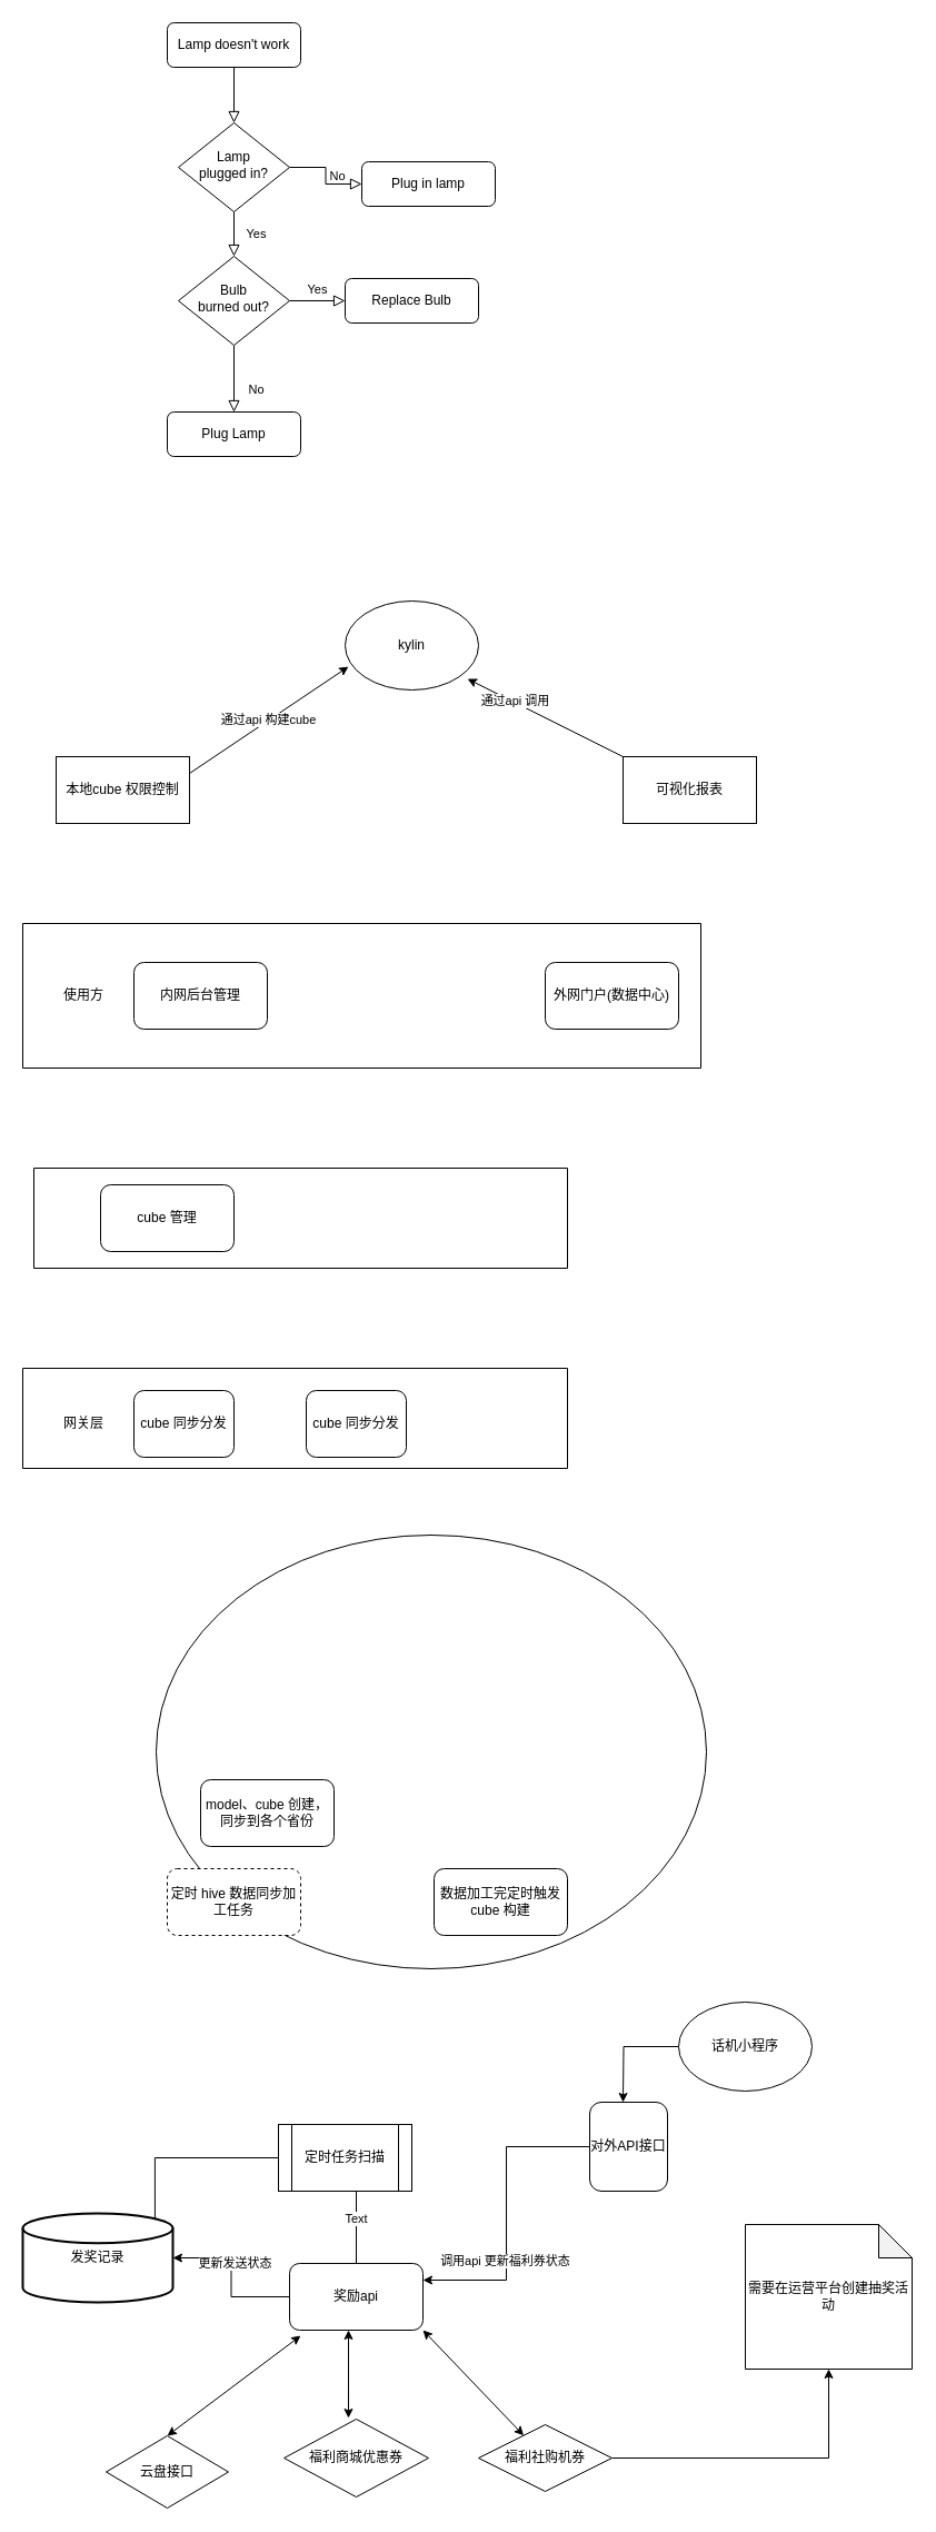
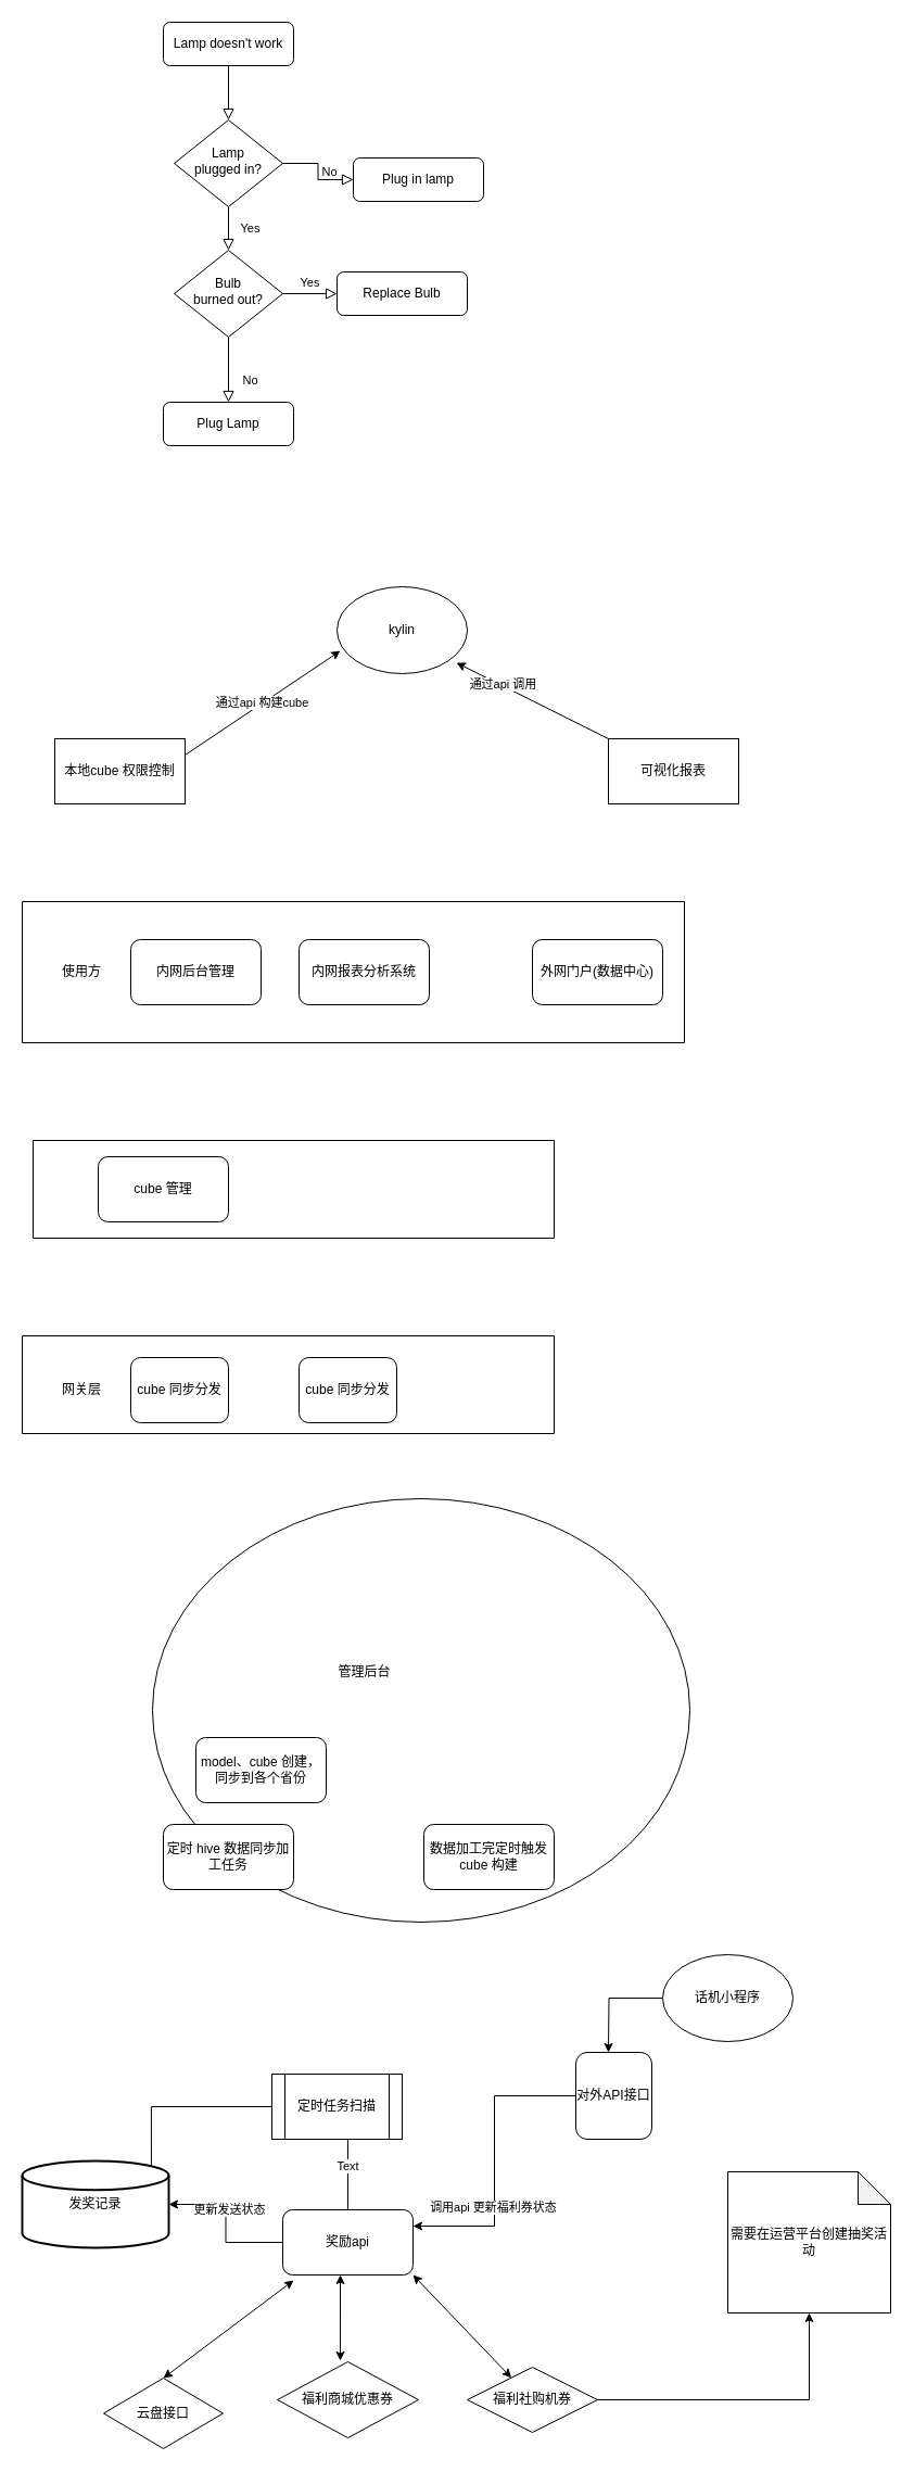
  <mxCell id="0" />
  <mxCell id="1" parent="0" />
  <mxCell id="2" value="" style="rounded=0;html=1;jettySize=auto;orthogonalLoop=1;fontSize=11;endArrow=block;endFill=0;endSize=8;strokeWidth=1;shadow=0;labelBackgroundColor=none;edgeStyle=orthogonalEdgeStyle;" parent="1" source="3" target="6" edge="1"><mxGeometry relative="1" as="geometry" /></mxCell>
  <mxCell id="3" value="Lamp doesn't work" style="rounded=1;whiteSpace=wrap;html=1;fontSize=12;glass=0;strokeWidth=1;shadow=0;" parent="1" vertex="1"><mxGeometry x="150" y="20" width="120" height="40" as="geometry" /></mxCell>
  <mxCell id="4" value="Yes" style="rounded=0;html=1;jettySize=auto;orthogonalLoop=1;fontSize=11;endArrow=block;endFill=0;endSize=8;strokeWidth=1;shadow=0;labelBackgroundColor=none;edgeStyle=orthogonalEdgeStyle;" parent="1" source="6" target="10" edge="1"><mxGeometry y="20" relative="1" as="geometry"><mxPoint as="offset" /></mxGeometry></mxCell>
  <mxCell id="5" value="No" style="edgeStyle=orthogonalEdgeStyle;rounded=0;html=1;jettySize=auto;orthogonalLoop=1;fontSize=11;endArrow=block;endFill=0;endSize=8;strokeWidth=1;shadow=0;labelBackgroundColor=none;" parent="1" source="6" target="7" edge="1"><mxGeometry y="10" relative="1" as="geometry"><mxPoint as="offset" /></mxGeometry></mxCell>
  <mxCell id="6" value="Lamp&lt;br&gt;plugged in?" style="rhombus;whiteSpace=wrap;html=1;shadow=0;fontFamily=Helvetica;fontSize=12;align=center;strokeWidth=1;spacing=6;spacingTop=-4;" parent="1" vertex="1"><mxGeometry x="160" y="110" width="100" height="80" as="geometry" /></mxCell>
  <mxCell id="7" value="Plug in lamp" style="rounded=1;whiteSpace=wrap;html=1;fontSize=12;glass=0;strokeWidth=1;shadow=0;" parent="1" vertex="1"><mxGeometry x="325" y="145" width="120" height="40" as="geometry" /></mxCell>
  <mxCell id="8" value="No" style="rounded=0;html=1;jettySize=auto;orthogonalLoop=1;fontSize=11;endArrow=block;endFill=0;endSize=8;strokeWidth=1;shadow=0;labelBackgroundColor=none;edgeStyle=orthogonalEdgeStyle;" parent="1" source="10" target="11" edge="1"><mxGeometry x="0.333" y="20" relative="1" as="geometry"><mxPoint as="offset" /></mxGeometry></mxCell>
  <mxCell id="9" value="Yes" style="edgeStyle=orthogonalEdgeStyle;rounded=0;html=1;jettySize=auto;orthogonalLoop=1;fontSize=11;endArrow=block;endFill=0;endSize=8;strokeWidth=1;shadow=0;labelBackgroundColor=none;" parent="1" source="10" target="12" edge="1"><mxGeometry y="10" relative="1" as="geometry"><mxPoint as="offset" /></mxGeometry></mxCell>
  <mxCell id="10" value="Bulb&lt;br&gt;burned out?" style="rhombus;whiteSpace=wrap;html=1;shadow=0;fontFamily=Helvetica;fontSize=12;align=center;strokeWidth=1;spacing=6;spacingTop=-4;" parent="1" vertex="1"><mxGeometry x="160" y="230" width="100" height="80" as="geometry" /></mxCell>
  <mxCell id="11" value="Plug Lamp" style="rounded=1;whiteSpace=wrap;html=1;fontSize=12;glass=0;strokeWidth=1;shadow=0;" parent="1" vertex="1"><mxGeometry x="150" y="370" width="120" height="40" as="geometry" /></mxCell>
  <mxCell id="12" value="Replace Bulb" style="rounded=1;whiteSpace=wrap;html=1;fontSize=12;glass=0;strokeWidth=1;shadow=0;" parent="1" vertex="1"><mxGeometry x="310" y="250" width="120" height="40" as="geometry" /></mxCell>
  <mxCell id="13" value="kylin" style="ellipse;whiteSpace=wrap;html=1;" parent="1" vertex="1"><mxGeometry x="310" y="540" width="120" height="80" as="geometry" /></mxCell>
  <mxCell id="14" value="本地cube 权限控制" style="rounded=0;whiteSpace=wrap;html=1;" parent="1" vertex="1"><mxGeometry x="50" y="680" width="120" height="60" as="geometry" /></mxCell>
  <mxCell id="15" value="可视化报表" style="rounded=0;whiteSpace=wrap;html=1;" parent="1" vertex="1"><mxGeometry x="560" y="680" width="120" height="60" as="geometry" /></mxCell>
  <mxCell id="16" value="通过api 构建cube" style="endArrow=classic;html=1;entryX=0.025;entryY=0.738;entryDx=0;entryDy=0;entryPerimeter=0;exitX=1;exitY=0.25;exitDx=0;exitDy=0;" parent="1" source="14" target="13" edge="1"><mxGeometry width="50" height="50" relative="1" as="geometry"><mxPoint x="180" y="690" as="sourcePoint" /><mxPoint x="230" y="640" as="targetPoint" /></mxGeometry></mxCell>
  <mxCell id="17" value="" style="endArrow=classic;html=1;entryX=0.917;entryY=0.875;entryDx=0;entryDy=0;entryPerimeter=0;" parent="1" source="15" target="13" edge="1"><mxGeometry width="50" height="50" relative="1" as="geometry"><mxPoint x="380" y="800" as="sourcePoint" /><mxPoint x="430" y="750" as="targetPoint" /></mxGeometry></mxCell>
  <mxCell id="18" value="通过api 调用" style="edgeLabel;html=1;align=center;verticalAlign=middle;resizable=0;points=[];" parent="17" vertex="1" connectable="0"><mxGeometry x="0.4" y="-2" relative="1" as="geometry"><mxPoint as="offset" /></mxGeometry></mxCell>
  <mxCell id="19" value="" style="verticalLabelPosition=bottom;verticalAlign=top;html=1;shape=mxgraph.basic.rect;fillColor2=none;strokeWidth=1;size=20;indent=5;" parent="1" vertex="1"><mxGeometry x="20" y="830" width="610" height="130" as="geometry" /></mxCell>
  <mxCell id="20" value="使用方" style="text;html=1;strokeColor=none;fillColor=none;align=center;verticalAlign=middle;whiteSpace=wrap;rounded=0;" parent="1" vertex="1"><mxGeometry x="40" y="877.5" width="70" height="35" as="geometry" /></mxCell>
  <mxCell id="21" value="内网后台管理" style="rounded=1;whiteSpace=wrap;html=1;" parent="1" vertex="1"><mxGeometry x="120" y="865" width="120" height="60" as="geometry" /></mxCell>
+ <mxCell id="22" value="内网报表分析系统" style="rounded=1;whiteSpace=wrap;html=1;" parent="1" vertex="1"><mxGeometry x="275" y="865" width="120" height="60" as="geometry" /></mxCell>
  <mxCell id="23" value="外网门户(数据中心)" style="rounded=1;whiteSpace=wrap;html=1;" parent="1" vertex="1"><mxGeometry x="490" y="865" width="120" height="60" as="geometry" /></mxCell>
  <mxCell id="24" value="" style="verticalLabelPosition=bottom;verticalAlign=top;html=1;shape=mxgraph.basic.rect;fillColor2=none;strokeWidth=1;size=20;indent=5;" parent="1" vertex="1"><mxGeometry x="30" y="1050" width="480" height="90" as="geometry" /></mxCell>
  <mxCell id="25" value="cube 管理" style="rounded=1;whiteSpace=wrap;html=1;" parent="1" vertex="1"><mxGeometry x="90" y="1065" width="120" height="60" as="geometry" /></mxCell>
  <mxCell id="26" value="" style="verticalLabelPosition=bottom;verticalAlign=top;html=1;shape=mxgraph.basic.rect;fillColor2=none;strokeWidth=1;size=20;indent=5;" parent="1" vertex="1"><mxGeometry x="20" y="1230" width="490" height="90" as="geometry" /></mxCell>
  <mxCell id="27" value="网关层" style="text;html=1;strokeColor=none;fillColor=none;align=center;verticalAlign=middle;whiteSpace=wrap;rounded=0;" parent="1" vertex="1"><mxGeometry x="55" y="1270" width="40" height="20" as="geometry" /></mxCell>
  <mxCell id="28" value="cube 同步分发" style="rounded=1;whiteSpace=wrap;html=1;" parent="1" vertex="1"><mxGeometry x="120" y="1250" width="90" height="60" as="geometry" /></mxCell>
  <mxCell id="29" value="cube 同步分发" style="rounded=1;whiteSpace=wrap;html=1;" parent="1" vertex="1"><mxGeometry x="275" y="1250" width="90" height="60" as="geometry" /></mxCell>
  <mxCell id="30" value="" style="ellipse;whiteSpace=wrap;html=1;" parent="1" vertex="1"><mxGeometry x="140" y="1380" width="495" height="390" as="geometry" /></mxCell>
  <mxCell id="31" value="model、cube 创建，同步到各个省份" style="rounded=1;whiteSpace=wrap;html=1;" parent="1" vertex="1"><mxGeometry x="180" y="1600" width="120" height="60" as="geometry" /></mxCell>
- <mxCell id="33" value="定时 hive 数据同步加工任务" style="rounded=1;whiteSpace=wrap;html=1;dashed=1;" parent="1" vertex="1"><mxGeometry x="150" y="1680" width="120" height="60" as="geometry" /></mxCell>
+ <mxCell id="32" value="管理后台" style="text;html=1;strokeColor=none;fillColor=none;align=center;verticalAlign=middle;whiteSpace=wrap;rounded=0;" parent="1" vertex="1"><mxGeometry x="282.5" y="1530" width="105" height="20" as="geometry" /></mxCell>
+ <mxCell id="33" value="定时 hive 数据同步加工任务" style="rounded=1;whiteSpace=wrap;html=1;" parent="1" vertex="1"><mxGeometry x="150" y="1680" width="120" height="60" as="geometry" /></mxCell>
  <mxCell id="34" value="数据加工完定时触发cube 构建" style="rounded=1;whiteSpace=wrap;html=1;" parent="1" vertex="1"><mxGeometry x="390" y="1680" width="120" height="60" as="geometry" /></mxCell>
  <mxCell id="35" style="edgeStyle=orthogonalEdgeStyle;rounded=0;orthogonalLoop=1;jettySize=auto;html=1;entryX=0.881;entryY=0.225;entryDx=0;entryDy=0;entryPerimeter=0;" edge="1" parent="1" source="38" target="39"><mxGeometry relative="1" as="geometry" /></mxCell>
  <mxCell id="36" style="edgeStyle=orthogonalEdgeStyle;rounded=0;orthogonalLoop=1;jettySize=auto;html=1;" edge="1" parent="1" source="38"><mxGeometry relative="1" as="geometry"><mxPoint x="310" y="2040" as="targetPoint" /><Array as="points"><mxPoint x="320" y="2040" /></Array></mxGeometry></mxCell>
  <mxCell id="37" value="Text" style="edgeLabel;html=1;align=center;verticalAlign=middle;resizable=0;points=[];" vertex="1" connectable="0" parent="36"><mxGeometry x="-0.4" y="-1" relative="1" as="geometry"><mxPoint as="offset" /></mxGeometry></mxCell>
  <mxCell id="38" value="定时任务扫描" style="shape=process;whiteSpace=wrap;html=1;backgroundOutline=1;" vertex="1" parent="1"><mxGeometry x="250" y="1910" width="120" height="60" as="geometry" /></mxCell>
  <mxCell id="39" value="发奖记录" style="strokeWidth=2;html=1;shape=mxgraph.flowchart.database;whiteSpace=wrap;" vertex="1" parent="1"><mxGeometry x="20" y="1990" width="135" height="80" as="geometry" /></mxCell>
  <mxCell id="40" style="edgeStyle=orthogonalEdgeStyle;rounded=0;orthogonalLoop=1;jettySize=auto;html=1;" edge="1" parent="1" source="42" target="39"><mxGeometry relative="1" as="geometry" /></mxCell>
  <mxCell id="41" value="更新发送状态" style="edgeLabel;html=1;align=center;verticalAlign=middle;resizable=0;points=[];" vertex="1" connectable="0" parent="40"><mxGeometry x="0.193" y="-2" relative="1" as="geometry"><mxPoint x="1" y="1" as="offset" /></mxGeometry></mxCell>
  <mxCell id="42" value="奖励api" style="rounded=1;whiteSpace=wrap;html=1;" vertex="1" parent="1"><mxGeometry x="260" y="2035" width="120" height="60" as="geometry" /></mxCell>
  <mxCell id="43" value="云盘接口" style="rhombus;whiteSpace=wrap;html=1;" vertex="1" parent="1"><mxGeometry x="95" y="2190" width="110" height="65" as="geometry" /></mxCell>
  <mxCell id="44" value="福利商城优惠券" style="rhombus;whiteSpace=wrap;html=1;" vertex="1" parent="1"><mxGeometry x="255" y="2175" width="130" height="70" as="geometry" /></mxCell>
  <mxCell id="45" style="edgeStyle=orthogonalEdgeStyle;rounded=0;orthogonalLoop=1;jettySize=auto;html=1;" edge="1" parent="1" source="46" target="47"><mxGeometry relative="1" as="geometry" /></mxCell>
  <mxCell id="46" value="福利社购机券" style="rhombus;whiteSpace=wrap;html=1;" vertex="1" parent="1"><mxGeometry x="430" y="2180" width="120" height="60" as="geometry" /></mxCell>
  <mxCell id="47" value="需要在运营平台创建抽奖活动" style="shape=note;whiteSpace=wrap;html=1;backgroundOutline=1;darkOpacity=0.05;" vertex="1" parent="1"><mxGeometry x="670" y="2000" width="150" height="130" as="geometry" /></mxCell>
  <mxCell id="48" value="" style="endArrow=classic;startArrow=classic;html=1;" edge="1" parent="1"><mxGeometry width="50" height="50" relative="1" as="geometry"><mxPoint x="150" y="2190" as="sourcePoint" /><mxPoint x="270" y="2100" as="targetPoint" /></mxGeometry></mxCell>
  <mxCell id="49" value="" style="endArrow=classic;startArrow=classic;html=1;entryX=1;entryY=1;entryDx=0;entryDy=0;" edge="1" parent="1" source="46" target="42"><mxGeometry width="50" height="50" relative="1" as="geometry"><mxPoint x="387.5" y="2165" as="sourcePoint" /><mxPoint x="507.5" y="2075" as="targetPoint" /></mxGeometry></mxCell>
  <mxCell id="50" value="" style="endArrow=classic;startArrow=classic;html=1;entryX=1;entryY=1;entryDx=0;entryDy=0;exitX=0.446;exitY=-0.014;exitDx=0;exitDy=0;exitPerimeter=0;" edge="1" parent="1" source="44"><mxGeometry width="50" height="50" relative="1" as="geometry"><mxPoint x="403.588" y="2189.706" as="sourcePoint" /><mxPoint x="313" y="2095" as="targetPoint" /></mxGeometry></mxCell>
  <mxCell id="51" style="edgeStyle=orthogonalEdgeStyle;rounded=0;orthogonalLoop=1;jettySize=auto;html=1;" edge="1" parent="1" source="52"><mxGeometry relative="1" as="geometry"><mxPoint x="560" y="1890" as="targetPoint" /></mxGeometry></mxCell>
  <mxCell id="52" value="话机小程序" style="ellipse;whiteSpace=wrap;html=1;" vertex="1" parent="1"><mxGeometry x="610" y="1800" width="120" height="80" as="geometry" /></mxCell>
  <mxCell id="53" style="edgeStyle=orthogonalEdgeStyle;rounded=0;orthogonalLoop=1;jettySize=auto;html=1;entryX=1;entryY=0.25;entryDx=0;entryDy=0;" edge="1" parent="1" source="55" target="42"><mxGeometry relative="1" as="geometry" /></mxCell>
  <mxCell id="54" value="调用api 更新福利券状态" style="edgeLabel;html=1;align=center;verticalAlign=middle;resizable=0;points=[];" vertex="1" connectable="0" parent="53"><mxGeometry x="0.311" y="-2" relative="1" as="geometry"><mxPoint as="offset" /></mxGeometry></mxCell>
  <mxCell id="55" value="对外API接口" style="rounded=1;whiteSpace=wrap;html=1;" vertex="1" parent="1"><mxGeometry x="530" y="1890" width="70" height="80" as="geometry" /></mxCell>
